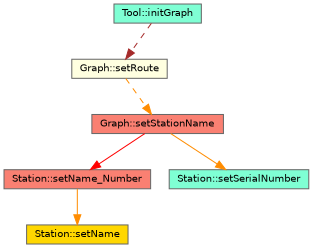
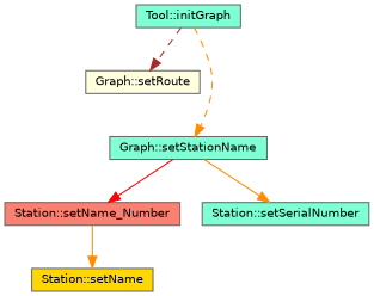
  digraph {
    rankdir=TB
    node [color=grey40 fillcolor=aquamarine fontname=Helvetica fontsize=10 shape=box style=filled]
    edge [color=darkorange fontname=Helvetica fontsize=10 labelfontname=Helvetica labelfontsize=10 style=solid]
    n1 [color=gray40 fontcolor=black height=0.2 label="Tool::initGraph" width=0.4]
    n2 [fillcolor=lightyellow height=0.2 label="Graph::setRoute" width=0.4]
-   n3 [fillcolor=salmon height=0.2 label="Graph::setStationName" width=0.4]
+   n3 [height=0.2 label="Graph::setStationName" width=0.4]
    n4 [fillcolor=salmon height=0.2 label="Station::setName_Number" width=0.4]
    n5 [height=0.2 label="Station::setSerialNumber" width=0.4]
    n6 [fillcolor=gold height=0.2 label="Station::setName" width=0.4]
    n1 -> n2 [color=brown style=dashed]
-   n2 -> n3 [style=dashed]
+   n1 -> n3 [style=dashed]
    n3 -> n4 [color=red]
    n3 -> n5
    n4 -> n6
  }
